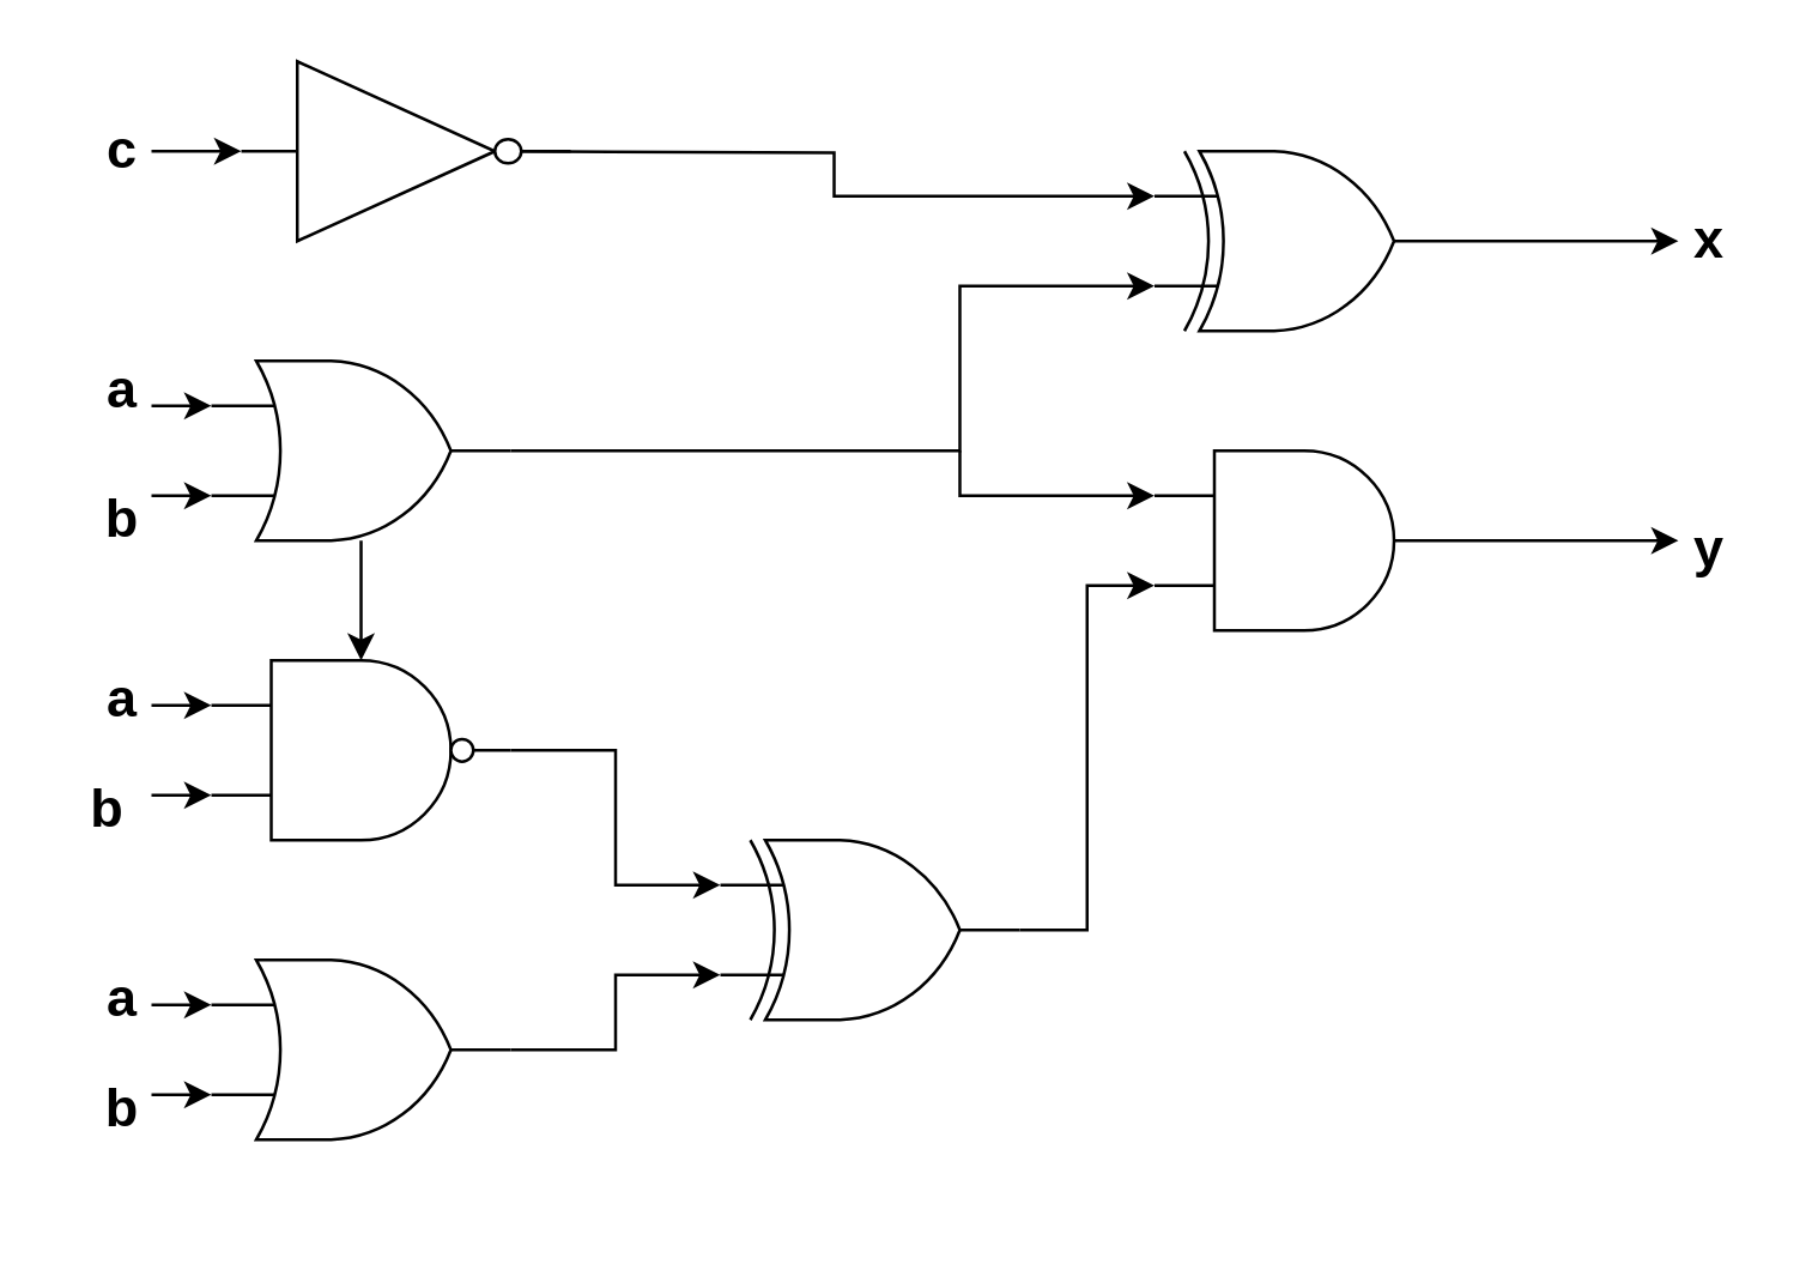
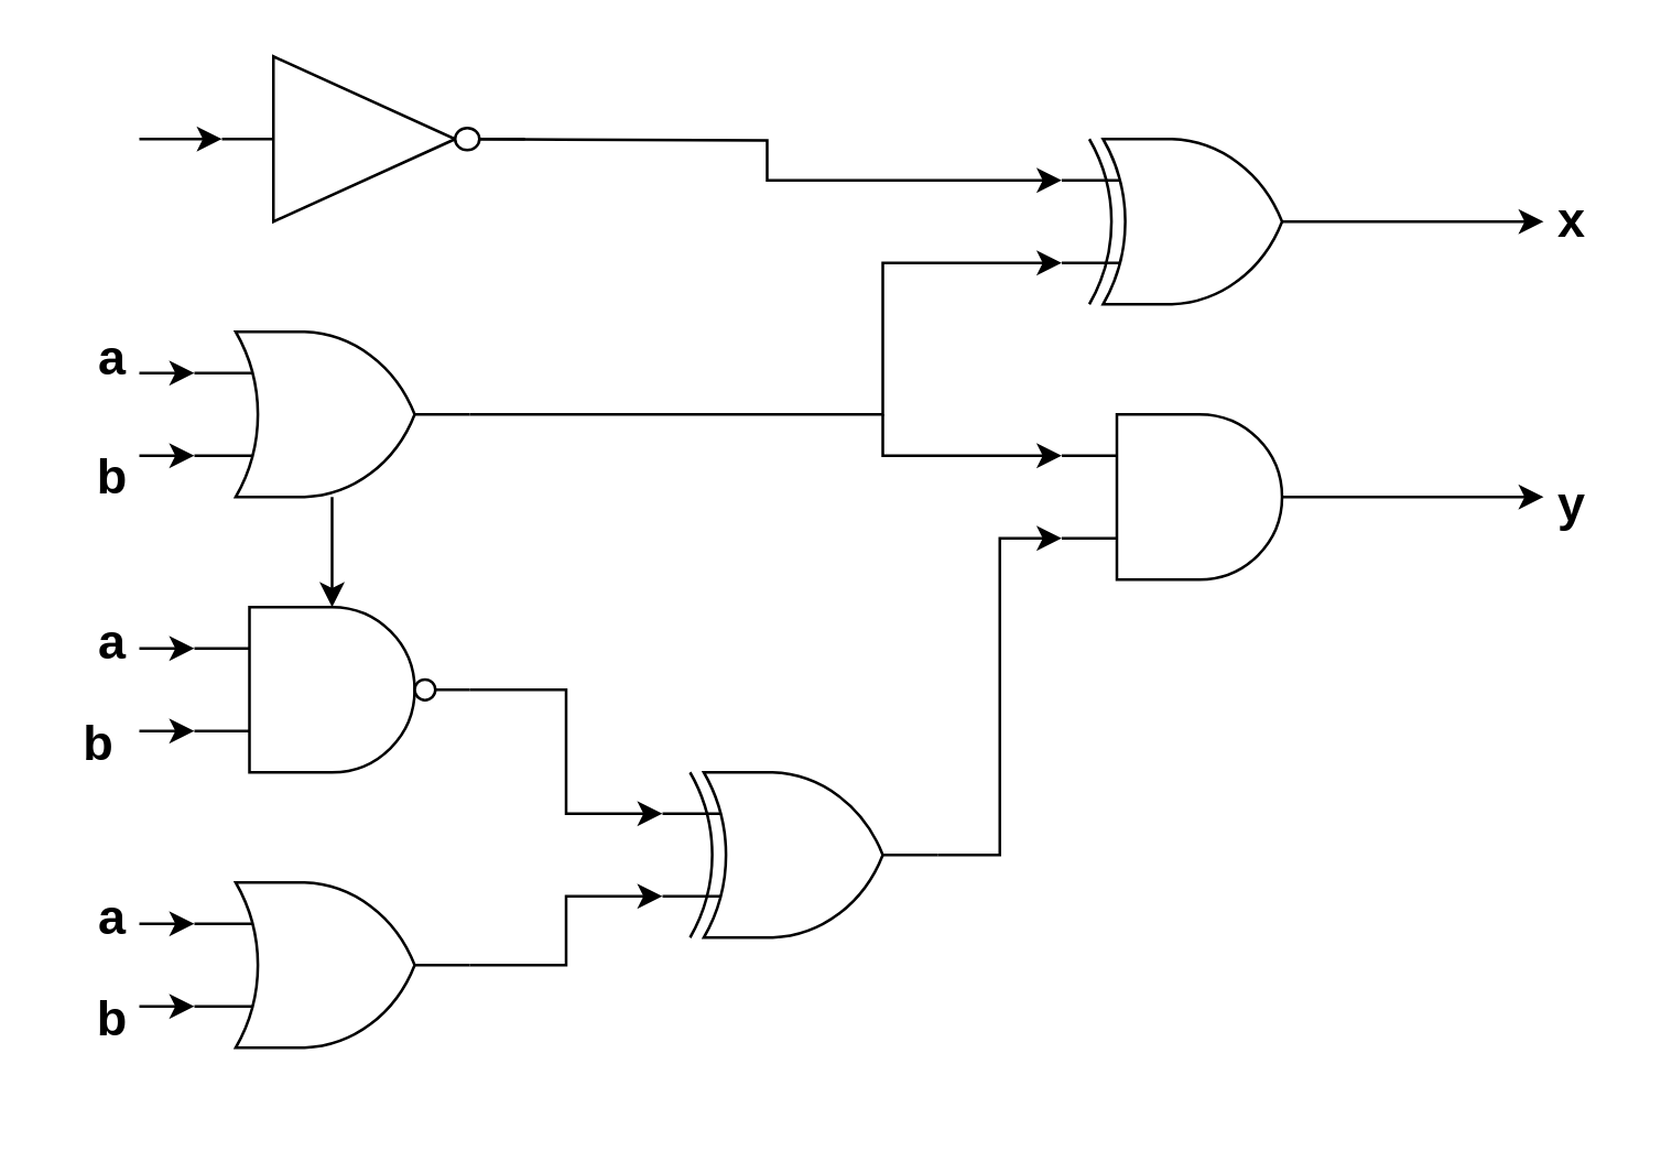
  <mxCell id="0" />
  <mxCell id="1" parent="0" />
  <mxCell id="2" style="edgeStyle=orthogonalEdgeStyle;rounded=0;orthogonalLoop=1;jettySize=auto;html=1;exitX=1;exitY=0.5;exitDx=0;exitDy=0;exitPerimeter=0;" parent="1" source="3" edge="1"><mxGeometry relative="1" as="geometry"><mxPoint x="560" y="80" as="targetPoint" /></mxGeometry></mxCell>
  <mxCell id="3" value="" style="verticalLabelPosition=bottom;shadow=0;dashed=0;align=center;html=1;verticalAlign=top;shape=mxgraph.electrical.logic_gates.logic_gate;operation=xor;" parent="1" vertex="1"><mxGeometry x="385" y="50" width="100" height="60" as="geometry" /></mxCell>
  <mxCell id="4" value="" style="verticalLabelPosition=bottom;shadow=0;dashed=0;align=center;html=1;verticalAlign=top;shape=mxgraph.electrical.logic_gates.logic_gate;operation=xor;" parent="1" vertex="1"><mxGeometry x="240" y="280" width="100" height="60" as="geometry" /></mxCell>
  <mxCell id="5" style="edgeStyle=orthogonalEdgeStyle;rounded=0;orthogonalLoop=1;jettySize=auto;html=1;exitX=1;exitY=0.5;exitDx=0;exitDy=0;entryX=0;entryY=0.25;entryDx=0;entryDy=0;entryPerimeter=0;" parent="1" target="3" edge="1"><mxGeometry relative="1" as="geometry"><mxPoint x="170" y="50" as="sourcePoint" /></mxGeometry></mxCell>
  <mxCell id="6" style="edgeStyle=orthogonalEdgeStyle;rounded=0;orthogonalLoop=1;jettySize=auto;html=1;exitX=1;exitY=0.5;exitDx=0;exitDy=0;exitPerimeter=0;entryX=0;entryY=0.75;entryDx=0;entryDy=0;entryPerimeter=0;" parent="1" source="10" target="3" edge="1"><mxGeometry relative="1" as="geometry"><mxPoint x="380" y="100" as="targetPoint" /><Array as="points"><mxPoint x="320" y="150" /><mxPoint x="320" y="95" /></Array></mxGeometry></mxCell>
  <mxCell id="7" style="edgeStyle=orthogonalEdgeStyle;rounded=0;orthogonalLoop=1;jettySize=auto;html=1;exitX=0;exitY=0.25;exitDx=0;exitDy=0;exitPerimeter=0;entryX=0;entryY=0.25;entryDx=0;entryDy=0;entryPerimeter=0;" parent="1" target="10" edge="1"><mxGeometry relative="1" as="geometry"><mxPoint x="60" y="135" as="sourcePoint" /><Array as="points"><mxPoint x="50" y="135" /><mxPoint x="50" y="135" /></Array></mxGeometry></mxCell>
  <mxCell id="8" style="edgeStyle=orthogonalEdgeStyle;rounded=0;orthogonalLoop=1;jettySize=auto;html=1;exitX=0;exitY=0.75;exitDx=0;exitDy=0;exitPerimeter=0;entryX=0;entryY=0.75;entryDx=0;entryDy=0;entryPerimeter=0;" parent="1" target="10" edge="1"><mxGeometry relative="1" as="geometry"><mxPoint x="60" y="165" as="sourcePoint" /><Array as="points"><mxPoint x="50" y="165" /><mxPoint x="50" y="165" /></Array></mxGeometry></mxCell>
  <mxCell id="9" value="" style="edgeStyle=orthogonalEdgeStyle;rounded=0;orthogonalLoop=1;jettySize=auto;html=1;" parent="1" source="10" target="18" edge="1"><mxGeometry relative="1" as="geometry" /></mxCell>
  <mxCell id="10" value="" style="verticalLabelPosition=bottom;shadow=0;dashed=0;align=center;html=1;verticalAlign=top;shape=mxgraph.electrical.logic_gates.logic_gate;operation=or;" parent="1" vertex="1"><mxGeometry x="70" y="120" width="100" height="60" as="geometry" /></mxCell>
  <mxCell id="11" style="edgeStyle=orthogonalEdgeStyle;rounded=0;orthogonalLoop=1;jettySize=auto;html=1;exitX=0;exitY=0.5;exitDx=0;exitDy=0;exitPerimeter=0;entryX=0;entryY=0.5;entryDx=0;entryDy=0;entryPerimeter=0;" parent="1" target="12" edge="1"><mxGeometry relative="1" as="geometry"><mxPoint x="70" y="50" as="sourcePoint" /><Array as="points"><mxPoint x="50" y="50" /><mxPoint x="50" y="50" /></Array></mxGeometry></mxCell>
  <mxCell id="12" value="" style="verticalLabelPosition=bottom;shadow=0;dashed=0;align=center;html=1;verticalAlign=top;shape=mxgraph.electrical.logic_gates.inverter_2" parent="1" vertex="1"><mxGeometry x="80" y="20" width="110" height="60" as="geometry" /></mxCell>
  <mxCell id="13" style="edgeStyle=orthogonalEdgeStyle;rounded=0;orthogonalLoop=1;jettySize=auto;html=1;exitX=0;exitY=0.25;exitDx=0;exitDy=0;exitPerimeter=0;entryX=0;entryY=0.25;entryDx=0;entryDy=0;entryPerimeter=0;" parent="1" target="15" edge="1"><mxGeometry relative="1" as="geometry"><mxPoint x="60" y="335" as="sourcePoint" /><Array as="points"><mxPoint x="50" y="335" /><mxPoint x="50" y="335" /></Array></mxGeometry></mxCell>
  <mxCell id="14" style="edgeStyle=orthogonalEdgeStyle;rounded=0;orthogonalLoop=1;jettySize=auto;html=1;exitX=0;exitY=0.75;exitDx=0;exitDy=0;exitPerimeter=0;entryX=0;entryY=0.75;entryDx=0;entryDy=0;entryPerimeter=0;" parent="1" target="15" edge="1"><mxGeometry relative="1" as="geometry"><mxPoint x="60" y="365" as="sourcePoint" /><Array as="points"><mxPoint x="50" y="365" /><mxPoint x="50" y="365" /></Array></mxGeometry></mxCell>
  <mxCell id="15" value="" style="verticalLabelPosition=bottom;shadow=0;dashed=0;align=center;html=1;verticalAlign=top;shape=mxgraph.electrical.logic_gates.logic_gate;operation=or;" parent="1" vertex="1"><mxGeometry x="70" y="320" width="100" height="60" as="geometry" /></mxCell>
  <mxCell id="16" style="edgeStyle=orthogonalEdgeStyle;rounded=0;orthogonalLoop=1;jettySize=auto;html=1;exitX=0;exitY=0.25;exitDx=0;exitDy=0;exitPerimeter=0;entryX=0;entryY=0.25;entryDx=0;entryDy=0;entryPerimeter=0;" parent="1" target="18" edge="1"><mxGeometry relative="1" as="geometry"><mxPoint x="60" y="235" as="sourcePoint" /><Array as="points"><mxPoint x="50" y="235" /><mxPoint x="50" y="235" /></Array></mxGeometry></mxCell>
  <mxCell id="17" style="edgeStyle=orthogonalEdgeStyle;rounded=0;orthogonalLoop=1;jettySize=auto;html=1;exitX=0;exitY=0.75;exitDx=0;exitDy=0;exitPerimeter=0;entryX=0;entryY=0.75;entryDx=0;entryDy=0;entryPerimeter=0;" parent="1" target="18" edge="1"><mxGeometry relative="1" as="geometry"><mxPoint x="60" y="265" as="sourcePoint" /><Array as="points"><mxPoint x="50" y="265" /><mxPoint x="50" y="265" /></Array></mxGeometry></mxCell>
  <mxCell id="18" value="" style="verticalLabelPosition=bottom;shadow=0;dashed=0;align=center;html=1;verticalAlign=top;shape=mxgraph.electrical.logic_gates.logic_gate;operation=and;negating=1;negSize=0.15;" parent="1" vertex="1"><mxGeometry x="70" y="220" width="100" height="60" as="geometry" /></mxCell>
  <mxCell id="19" style="edgeStyle=orthogonalEdgeStyle;rounded=0;orthogonalLoop=1;jettySize=auto;html=1;exitX=0;exitY=0.25;exitDx=0;exitDy=0;exitPerimeter=0;entryX=0;entryY=0.25;entryDx=0;entryDy=0;entryPerimeter=0;" parent="1" target="21" edge="1"><mxGeometry relative="1" as="geometry"><mxPoint x="320" y="150" as="sourcePoint" /><Array as="points"><mxPoint x="320" y="165" /></Array></mxGeometry></mxCell>
  <mxCell id="20" style="edgeStyle=orthogonalEdgeStyle;rounded=0;orthogonalLoop=1;jettySize=auto;html=1;exitX=1;exitY=0.5;exitDx=0;exitDy=0;exitPerimeter=0;" parent="1" source="21" edge="1"><mxGeometry relative="1" as="geometry"><mxPoint x="560" y="180" as="targetPoint" /></mxGeometry></mxCell>
  <mxCell id="21" value="" style="verticalLabelPosition=bottom;shadow=0;dashed=0;align=center;html=1;verticalAlign=top;shape=mxgraph.electrical.logic_gates.logic_gate;operation=and;" parent="1" vertex="1"><mxGeometry x="385" y="150" width="100" height="60" as="geometry" /></mxCell>
  <mxCell id="22" style="edgeStyle=orthogonalEdgeStyle;rounded=0;orthogonalLoop=1;jettySize=auto;html=1;exitX=1;exitY=0.5;exitDx=0;exitDy=0;exitPerimeter=0;entryX=0;entryY=0.75;entryDx=0;entryDy=0;entryPerimeter=0;" parent="1" source="4" target="21" edge="1"><mxGeometry relative="1" as="geometry" /></mxCell>
  <mxCell id="23" style="edgeStyle=orthogonalEdgeStyle;rounded=0;orthogonalLoop=1;jettySize=auto;html=1;exitX=1;exitY=0.5;exitDx=0;exitDy=0;exitPerimeter=0;entryX=0;entryY=0.25;entryDx=0;entryDy=0;entryPerimeter=0;" parent="1" source="18" target="4" edge="1"><mxGeometry relative="1" as="geometry" /></mxCell>
  <mxCell id="24" style="edgeStyle=orthogonalEdgeStyle;rounded=0;orthogonalLoop=1;jettySize=auto;html=1;exitX=1;exitY=0.5;exitDx=0;exitDy=0;exitPerimeter=0;entryX=0;entryY=0.75;entryDx=0;entryDy=0;entryPerimeter=0;" parent="1" source="15" target="4" edge="1"><mxGeometry relative="1" as="geometry" /></mxCell>
- <mxCell id="25" value="&lt;h2&gt;c&lt;/h2&gt;" style="text;html=1;align=center;verticalAlign=middle;resizable=0;points=[];autosize=1;strokeColor=none;fillColor=none;" parent="1" vertex="1"><mxGeometry x="25" y="20" width="30" height="60" as="geometry" /></mxCell>
  <mxCell id="26" value="&lt;h2&gt;a&lt;/h2&gt;" style="text;html=1;align=center;verticalAlign=middle;resizable=0;points=[];autosize=1;strokeColor=none;fillColor=none;" parent="1" vertex="1"><mxGeometry x="25" y="100" width="30" height="60" as="geometry" /></mxCell>
  <mxCell id="27" value="&lt;h2&gt;b&lt;/h2&gt;" style="text;html=1;align=center;verticalAlign=middle;resizable=0;points=[];autosize=1;strokeColor=none;fillColor=none;" parent="1" vertex="1"><mxGeometry x="25" y="143" width="30" height="60" as="geometry" /></mxCell>
  <mxCell id="28" value="&lt;h2&gt;a&lt;/h2&gt;" style="text;html=1;align=center;verticalAlign=middle;resizable=0;points=[];autosize=1;strokeColor=none;fillColor=none;" parent="1" vertex="1"><mxGeometry x="25" y="203" width="30" height="60" as="geometry" /></mxCell>
  <mxCell id="29" value="&lt;h2&gt;b&lt;/h2&gt;" style="text;html=1;align=center;verticalAlign=middle;resizable=0;points=[];autosize=1;strokeColor=none;fillColor=none;" parent="1" vertex="1"><mxGeometry x="20" y="240" width="30" height="60" as="geometry" /></mxCell>
  <mxCell id="30" value="&lt;h2&gt;a&lt;/h2&gt;" style="text;html=1;align=center;verticalAlign=middle;resizable=0;points=[];autosize=1;strokeColor=none;fillColor=none;" parent="1" vertex="1"><mxGeometry x="25" y="303" width="30" height="60" as="geometry" /></mxCell>
  <mxCell id="31" value="&lt;h2&gt;b&lt;/h2&gt;" style="text;html=1;align=center;verticalAlign=middle;resizable=0;points=[];autosize=1;strokeColor=none;fillColor=none;" parent="1" vertex="1"><mxGeometry x="25" y="340" width="30" height="60" as="geometry" /></mxCell>
  <mxCell id="32" value="&lt;h2&gt;x&lt;/h2&gt;" style="text;html=1;align=center;verticalAlign=middle;resizable=0;points=[];autosize=1;strokeColor=none;fillColor=none;" parent="1" vertex="1"><mxGeometry x="555" y="50" width="30" height="60" as="geometry" /></mxCell>
  <mxCell id="33" value="&lt;h2&gt;y&lt;/h2&gt;" style="text;html=1;align=center;verticalAlign=middle;resizable=0;points=[];autosize=1;strokeColor=none;fillColor=none;" parent="1" vertex="1"><mxGeometry x="555" y="153" width="30" height="60" as="geometry" /></mxCell>
